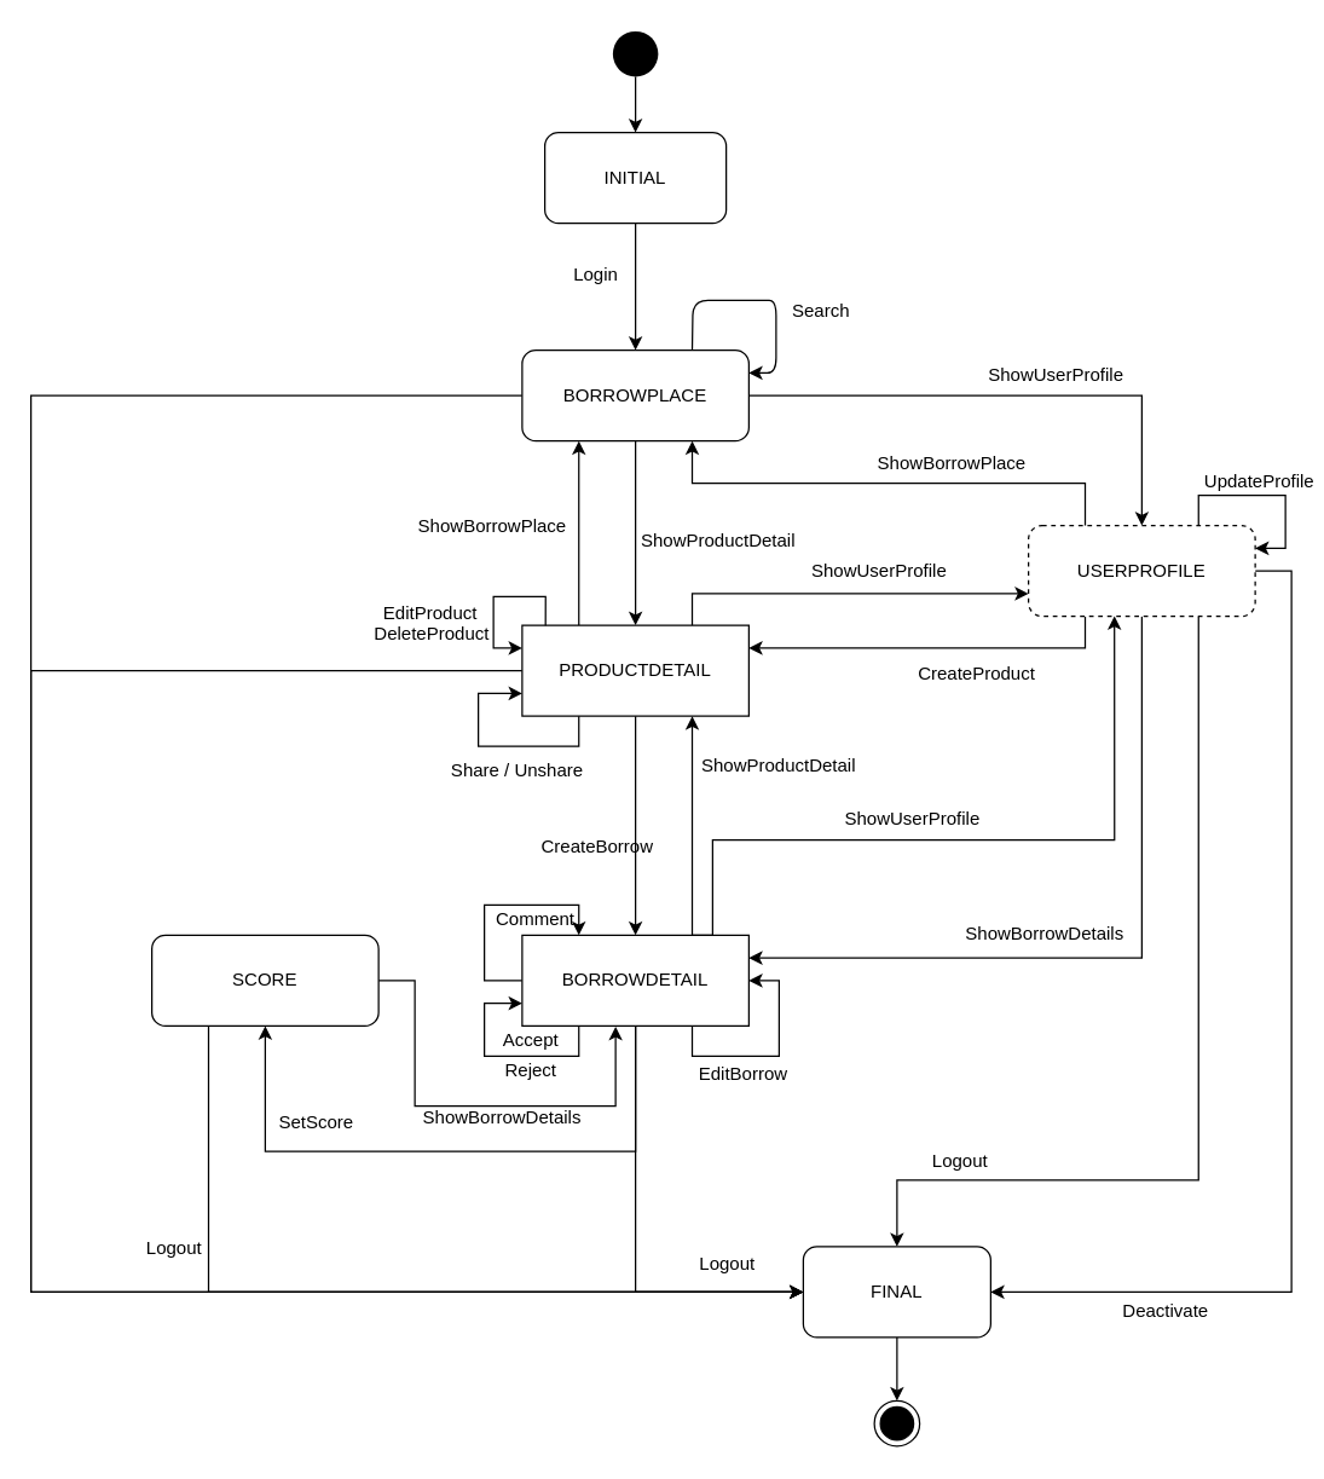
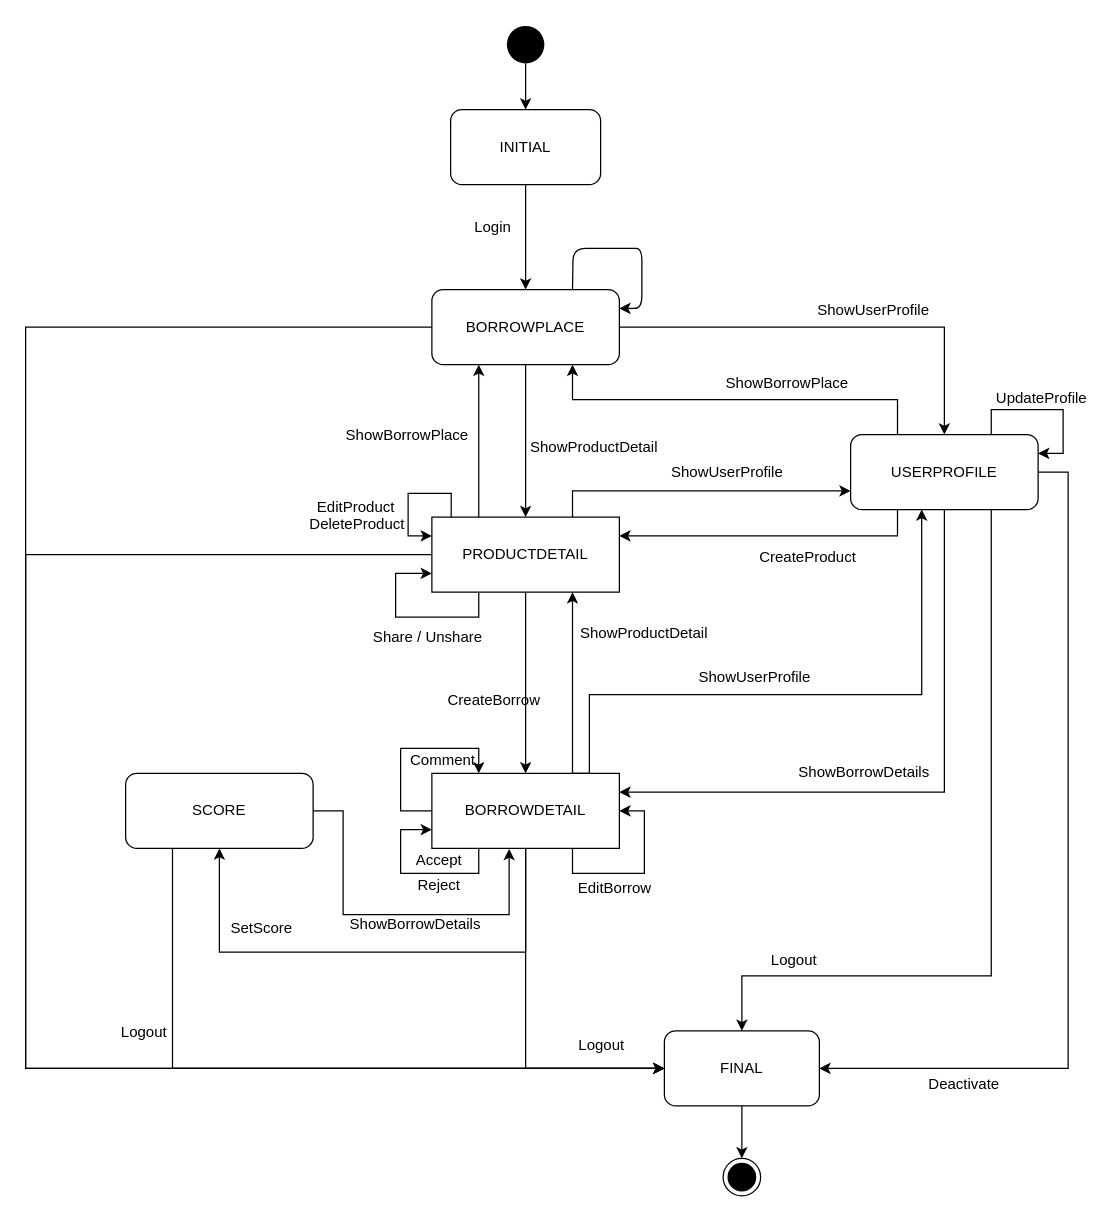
  <mxCell id="0" />
  <mxCell id="1" parent="0" />
  <mxCell id="2" style="edgeStyle=orthogonalEdgeStyle;rounded=0;orthogonalLoop=1;jettySize=auto;html=1;entryX=0.5;entryY=0;entryDx=0;entryDy=0;" parent="1" source="3" target="7" edge="1"><mxGeometry relative="1" as="geometry" /></mxCell>
  <mxCell id="3" value="INITIAL" style="rounded=1;whiteSpace=wrap;html=1;" parent="1" vertex="1"><mxGeometry x="360" y="87" width="120" height="60" as="geometry" /></mxCell>
  <mxCell id="4" style="edgeStyle=orthogonalEdgeStyle;rounded=0;orthogonalLoop=1;jettySize=auto;html=1;entryX=0.5;entryY=0;entryDx=0;entryDy=0;" parent="1" source="7" target="12" edge="1"><mxGeometry relative="1" as="geometry" /></mxCell>
  <mxCell id="5" style="edgeStyle=orthogonalEdgeStyle;rounded=0;orthogonalLoop=1;jettySize=auto;html=1;entryX=0;entryY=0.5;entryDx=0;entryDy=0;" parent="1" source="7" target="45" edge="1"><mxGeometry relative="1" as="geometry"><Array as="points"><mxPoint x="20" y="261" /><mxPoint x="20" y="854" /></Array></mxGeometry></mxCell>
  <mxCell id="6" style="edgeStyle=orthogonalEdgeStyle;rounded=0;orthogonalLoop=1;jettySize=auto;html=1;entryX=0.5;entryY=0;entryDx=0;entryDy=0;" parent="1" source="7" target="22" edge="1"><mxGeometry relative="1" as="geometry" /></mxCell>
  <mxCell id="7" value="BORROWPLACE" style="rounded=1;whiteSpace=wrap;html=1;" parent="1" vertex="1"><mxGeometry x="345" y="231" width="150" height="60" as="geometry" /></mxCell>
  <mxCell id="8" style="edgeStyle=orthogonalEdgeStyle;rounded=0;orthogonalLoop=1;jettySize=auto;html=1;entryX=0.5;entryY=0;entryDx=0;entryDy=0;" parent="1" source="12" target="30" edge="1"><mxGeometry relative="1" as="geometry" /></mxCell>
  <mxCell id="9" style="edgeStyle=orthogonalEdgeStyle;rounded=0;orthogonalLoop=1;jettySize=auto;html=1;exitX=0.75;exitY=0;exitDx=0;exitDy=0;entryX=0;entryY=0.75;entryDx=0;entryDy=0;" parent="1" source="12" target="22" edge="1"><mxGeometry relative="1" as="geometry" /></mxCell>
  <mxCell id="10" style="edgeStyle=orthogonalEdgeStyle;rounded=0;orthogonalLoop=1;jettySize=auto;html=1;entryX=0;entryY=0.5;entryDx=0;entryDy=0;" parent="1" source="12" target="45" edge="1"><mxGeometry relative="1" as="geometry"><Array as="points"><mxPoint x="20" y="443" /><mxPoint x="20" y="854" /></Array></mxGeometry></mxCell>
  <mxCell id="11" style="edgeStyle=orthogonalEdgeStyle;rounded=0;orthogonalLoop=1;jettySize=auto;html=1;exitX=0.25;exitY=0;exitDx=0;exitDy=0;entryX=0.25;entryY=1;entryDx=0;entryDy=0;" parent="1" source="12" target="7" edge="1"><mxGeometry relative="1" as="geometry" /></mxCell>
  <mxCell id="12" value="PRODUCTDETAIL" style="whiteSpace=wrap;html=1;rounded=0;" parent="1" vertex="1"><mxGeometry x="345" y="413" width="150" height="60" as="geometry" /></mxCell>
- <mxCell id="13" value="Search" style="text;html=1;strokeColor=none;fillColor=none;align=center;verticalAlign=middle;whiteSpace=wrap;rounded=0;" parent="1" vertex="1"><mxGeometry x="523" y="195" width="40" height="20" as="geometry" /></mxCell>
  <mxCell id="14" value="" style="endArrow=classic;html=1;exitX=0.75;exitY=0;exitDx=0;exitDy=0;entryX=1;entryY=0.25;entryDx=0;entryDy=0;" parent="1" source="7" target="7" edge="1"><mxGeometry width="50" height="50" relative="1" as="geometry"><mxPoint x="595" y="163" as="sourcePoint" /><mxPoint x="645" y="113" as="targetPoint" /><Array as="points"><mxPoint x="458" y="198" /><mxPoint x="495" y="198" /><mxPoint x="513" y="198" /><mxPoint x="513" y="246" /></Array></mxGeometry></mxCell>
  <mxCell id="15" value="Login" style="text;html=1;strokeColor=none;fillColor=none;align=center;verticalAlign=middle;whiteSpace=wrap;rounded=0;" parent="1" vertex="1"><mxGeometry x="374" y="171" width="40" height="20" as="geometry" /></mxCell>
  <mxCell id="16" value="ShowProductDetail" style="text;html=1;strokeColor=none;fillColor=none;align=center;verticalAlign=middle;whiteSpace=wrap;rounded=0;" parent="1" vertex="1"><mxGeometry x="455" y="347" width="40" height="20" as="geometry" /></mxCell>
  <mxCell id="17" style="edgeStyle=orthogonalEdgeStyle;rounded=0;orthogonalLoop=1;jettySize=auto;html=1;entryX=1;entryY=0.25;entryDx=0;entryDy=0;exitX=0.25;exitY=1;exitDx=0;exitDy=0;" parent="1" source="22" target="12" edge="1"><mxGeometry relative="1" as="geometry" /></mxCell>
  <mxCell id="18" style="edgeStyle=orthogonalEdgeStyle;rounded=0;orthogonalLoop=1;jettySize=auto;html=1;entryX=1;entryY=0.25;entryDx=0;entryDy=0;exitX=0.5;exitY=1;exitDx=0;exitDy=0;" parent="1" source="22" target="30" edge="1"><mxGeometry relative="1" as="geometry" /></mxCell>
  <mxCell id="19" style="edgeStyle=orthogonalEdgeStyle;rounded=0;orthogonalLoop=1;jettySize=auto;html=1;exitX=0.75;exitY=1;exitDx=0;exitDy=0;" parent="1" source="22" target="45" edge="1"><mxGeometry relative="1" as="geometry"><Array as="points"><mxPoint x="793" y="780" /><mxPoint x="593" y="780" /></Array></mxGeometry></mxCell>
  <mxCell id="20" style="edgeStyle=orthogonalEdgeStyle;rounded=0;orthogonalLoop=1;jettySize=auto;html=1;entryX=1;entryY=0.5;entryDx=0;entryDy=0;" parent="1" source="22" target="45" edge="1"><mxGeometry relative="1" as="geometry"><Array as="points"><mxPoint x="854" y="377" /><mxPoint x="854" y="854" /></Array></mxGeometry></mxCell>
  <mxCell id="21" style="edgeStyle=orthogonalEdgeStyle;rounded=0;orthogonalLoop=1;jettySize=auto;html=1;exitX=0.25;exitY=0;exitDx=0;exitDy=0;entryX=0.75;entryY=1;entryDx=0;entryDy=0;" parent="1" source="22" target="7" edge="1"><mxGeometry relative="1" as="geometry" /></mxCell>
- <mxCell id="22" value="USERPROFILE" style="rounded=1;whiteSpace=wrap;html=1;dashed=1;" parent="1" vertex="1"><mxGeometry x="680" y="347" width="150" height="60" as="geometry" /></mxCell>
+ <mxCell id="22" value="USERPROFILE" style="rounded=1;whiteSpace=wrap;html=1;" parent="1" vertex="1"><mxGeometry x="680" y="347" width="150" height="60" as="geometry" /></mxCell>
  <mxCell id="23" value="CreateProduct" style="text;html=1;strokeColor=none;fillColor=none;align=center;verticalAlign=middle;whiteSpace=wrap;rounded=0;" parent="1" vertex="1"><mxGeometry x="626" y="435" width="40" height="20" as="geometry" /></mxCell>
  <mxCell id="24" value="Reject" style="text;html=1;strokeColor=none;fillColor=none;align=center;verticalAlign=middle;whiteSpace=wrap;rounded=0;" parent="1" vertex="1"><mxGeometry x="331" y="698" width="40" height="20" as="geometry" /></mxCell>
  <mxCell id="25" style="edgeStyle=orthogonalEdgeStyle;rounded=0;orthogonalLoop=1;jettySize=auto;html=1;exitX=0;exitY=0.5;exitDx=0;exitDy=0;entryX=0.25;entryY=0;entryDx=0;entryDy=0;" parent="1" source="30" target="30" edge="1"><mxGeometry relative="1" as="geometry"><mxPoint x="302" y="601.6" as="targetPoint" /><Array as="points"><mxPoint x="320" y="648" /><mxPoint x="320" y="598" /><mxPoint x="383" y="598" /></Array></mxGeometry></mxCell>
  <mxCell id="26" style="edgeStyle=orthogonalEdgeStyle;rounded=0;orthogonalLoop=1;jettySize=auto;html=1;entryX=0.5;entryY=1;entryDx=0;entryDy=0;" parent="1" source="30" target="41" edge="1"><mxGeometry relative="1" as="geometry"><Array as="points"><mxPoint x="420" y="761" /><mxPoint x="175" y="761" /></Array></mxGeometry></mxCell>
  <mxCell id="27" style="edgeStyle=orthogonalEdgeStyle;rounded=0;orthogonalLoop=1;jettySize=auto;html=1;entryX=0;entryY=0.5;entryDx=0;entryDy=0;exitX=0.5;exitY=1;exitDx=0;exitDy=0;endArrow=open;" parent="1" source="30" target="45" edge="1"><mxGeometry relative="1" as="geometry"><Array as="points"><mxPoint x="420" y="854" /></Array></mxGeometry></mxCell>
  <mxCell id="28" style="edgeStyle=orthogonalEdgeStyle;rounded=0;orthogonalLoop=1;jettySize=auto;html=1;exitX=0.75;exitY=0;exitDx=0;exitDy=0;entryX=0.379;entryY=0.997;entryDx=0;entryDy=0;entryPerimeter=0;" parent="1" source="30" target="22" edge="1"><mxGeometry relative="1" as="geometry"><Array as="points"><mxPoint x="471" y="618" /><mxPoint x="471" y="555" /><mxPoint x="737" y="555" /></Array></mxGeometry></mxCell>
  <mxCell id="29" style="edgeStyle=orthogonalEdgeStyle;rounded=0;orthogonalLoop=1;jettySize=auto;html=1;exitX=0.75;exitY=0;exitDx=0;exitDy=0;entryX=0.75;entryY=1;entryDx=0;entryDy=0;" parent="1" source="30" target="12" edge="1"><mxGeometry relative="1" as="geometry" /></mxCell>
  <mxCell id="30" value="BORROWDETAIL" style="whiteSpace=wrap;html=1;rounded=0;" parent="1" vertex="1"><mxGeometry x="345" y="618" width="150" height="60" as="geometry" /></mxCell>
  <mxCell id="31" style="edgeStyle=orthogonalEdgeStyle;rounded=0;orthogonalLoop=1;jettySize=auto;html=1;entryX=1;entryY=0.25;entryDx=0;entryDy=0;exitX=0.75;exitY=0;exitDx=0;exitDy=0;" parent="1" source="22" target="22" edge="1"><mxGeometry relative="1" as="geometry" /></mxCell>
  <mxCell id="32" value="CreateBorrow" style="text;html=1;strokeColor=none;fillColor=none;align=center;verticalAlign=middle;whiteSpace=wrap;rounded=0;" parent="1" vertex="1"><mxGeometry x="375" y="550" width="40" height="20" as="geometry" /></mxCell>
  <mxCell id="33" value="ShowBorrowDetails" style="text;html=1;strokeColor=none;fillColor=none;align=center;verticalAlign=middle;whiteSpace=wrap;rounded=0;" parent="1" vertex="1"><mxGeometry x="671" y="607" width="40" height="20" as="geometry" /></mxCell>
  <mxCell id="34" style="edgeStyle=orthogonalEdgeStyle;rounded=0;orthogonalLoop=1;jettySize=auto;html=1;exitX=0.75;exitY=1;exitDx=0;exitDy=0;entryX=1;entryY=0.5;entryDx=0;entryDy=0;" parent="1" source="30" target="30" edge="1"><mxGeometry relative="1" as="geometry" /></mxCell>
  <mxCell id="35" value="UpdateProfile" style="text;html=1;strokeColor=none;fillColor=none;align=center;verticalAlign=middle;whiteSpace=wrap;rounded=0;" parent="1" vertex="1"><mxGeometry x="813" y="308" width="40" height="20" as="geometry" /></mxCell>
  <mxCell id="36" style="edgeStyle=orthogonalEdgeStyle;rounded=0;orthogonalLoop=1;jettySize=auto;html=1;exitX=0.25;exitY=1;exitDx=0;exitDy=0;entryX=0;entryY=0.75;entryDx=0;entryDy=0;" parent="1" source="30" target="30" edge="1"><mxGeometry relative="1" as="geometry"><Array as="points"><mxPoint x="383" y="698" /><mxPoint x="320" y="698" /><mxPoint x="320" y="663" /></Array></mxGeometry></mxCell>
  <mxCell id="37" value="Accept" style="text;html=1;strokeColor=none;fillColor=none;align=center;verticalAlign=middle;whiteSpace=wrap;rounded=0;" parent="1" vertex="1"><mxGeometry x="331" y="678" width="40" height="20" as="geometry" /></mxCell>
  <mxCell id="38" value="Comment" style="text;html=1;strokeColor=none;fillColor=none;align=center;verticalAlign=middle;whiteSpace=wrap;rounded=0;" parent="1" vertex="1"><mxGeometry x="334" y="598" width="40" height="20" as="geometry" /></mxCell>
  <mxCell id="39" style="edgeStyle=orthogonalEdgeStyle;rounded=0;orthogonalLoop=1;jettySize=auto;html=1;entryX=0.412;entryY=1.008;entryDx=0;entryDy=0;entryPerimeter=0;" parent="1" source="41" target="30" edge="1"><mxGeometry relative="1" as="geometry"><Array as="points"><mxPoint x="274" y="648" /><mxPoint x="274" y="731" /><mxPoint x="407" y="731" /></Array></mxGeometry></mxCell>
  <mxCell id="40" style="edgeStyle=orthogonalEdgeStyle;rounded=0;orthogonalLoop=1;jettySize=auto;html=1;exitX=0.25;exitY=1;exitDx=0;exitDy=0;entryX=0;entryY=0.5;entryDx=0;entryDy=0;" parent="1" source="41" target="45" edge="1"><mxGeometry relative="1" as="geometry" /></mxCell>
  <mxCell id="41" value="SCORE" style="rounded=1;whiteSpace=wrap;html=1;" parent="1" vertex="1"><mxGeometry x="100" y="618" width="150" height="60" as="geometry" /></mxCell>
  <mxCell id="42" value="SetScore" style="text;html=1;strokeColor=none;fillColor=none;align=center;verticalAlign=middle;whiteSpace=wrap;rounded=0;" parent="1" vertex="1"><mxGeometry x="189" y="732" width="40" height="20" as="geometry" /></mxCell>
  <mxCell id="43" value="" style="ellipse;html=1;shape=endState;fillColor=#000000;strokeColor=#000000;" parent="1" vertex="1"><mxGeometry x="578" y="926" width="30" height="30" as="geometry" /></mxCell>
  <mxCell id="44" style="edgeStyle=orthogonalEdgeStyle;rounded=0;orthogonalLoop=1;jettySize=auto;html=1;entryX=0.5;entryY=0;entryDx=0;entryDy=0;" parent="1" source="45" target="43" edge="1"><mxGeometry relative="1" as="geometry" /></mxCell>
  <mxCell id="45" value="FINAL" style="rounded=1;whiteSpace=wrap;html=1;" parent="1" vertex="1"><mxGeometry x="531" y="824" width="124" height="60" as="geometry" /></mxCell>
  <mxCell id="46" style="edgeStyle=orthogonalEdgeStyle;rounded=0;orthogonalLoop=1;jettySize=auto;html=1;" parent="1" source="47" target="3" edge="1"><mxGeometry relative="1" as="geometry" /></mxCell>
  <mxCell id="47" value="" style="ellipse;fillColor=#000000;strokeColor=none;" parent="1" vertex="1"><mxGeometry x="405" y="20" width="30" height="30" as="geometry" /></mxCell>
  <mxCell id="48" value="Logout" style="text;html=1;strokeColor=none;fillColor=none;align=center;verticalAlign=middle;whiteSpace=wrap;rounded=0;" parent="1" vertex="1"><mxGeometry x="461" y="826" width="40" height="20" as="geometry" /></mxCell>
  <mxCell id="49" value="Logout" style="text;html=1;strokeColor=none;fillColor=none;align=center;verticalAlign=middle;whiteSpace=wrap;rounded=0;" parent="1" vertex="1"><mxGeometry x="615" y="758" width="40" height="20" as="geometry" /></mxCell>
  <mxCell id="50" style="edgeStyle=orthogonalEdgeStyle;rounded=0;orthogonalLoop=1;jettySize=auto;html=1;exitX=0.25;exitY=1;exitDx=0;exitDy=0;entryX=0;entryY=0.75;entryDx=0;entryDy=0;" parent="1" source="12" target="12" edge="1"><mxGeometry relative="1" as="geometry"><Array as="points"><mxPoint x="383" y="493" /><mxPoint x="316" y="493" /><mxPoint x="316" y="458" /></Array></mxGeometry></mxCell>
  <mxCell id="51" value="Share / Unshare" style="text;html=1;strokeColor=none;fillColor=none;align=center;verticalAlign=middle;whiteSpace=wrap;rounded=0;" parent="1" vertex="1"><mxGeometry x="286" y="499" width="112" height="20" as="geometry" /></mxCell>
  <mxCell id="52" value="Deactivate" style="text;html=1;strokeColor=none;fillColor=none;align=center;verticalAlign=middle;whiteSpace=wrap;rounded=0;" parent="1" vertex="1"><mxGeometry x="751" y="857" width="40" height="20" as="geometry" /></mxCell>
  <mxCell id="53" value="ShowProductDetail" style="text;html=1;strokeColor=none;fillColor=none;align=center;verticalAlign=middle;whiteSpace=wrap;rounded=0;" parent="1" vertex="1"><mxGeometry x="495" y="496" width="40" height="20" as="geometry" /></mxCell>
  <mxCell id="54" value="ShowUserProfile" style="text;html=1;align=center;verticalAlign=middle;resizable=0;points=[];autosize=1;" parent="1" vertex="1"><mxGeometry x="648" y="239" width="99" height="17" as="geometry" /></mxCell>
  <mxCell id="55" value="ShowUserProfile" style="text;html=1;align=center;verticalAlign=middle;resizable=0;points=[];autosize=1;" parent="1" vertex="1"><mxGeometry x="531" y="368.5" width="99" height="17" as="geometry" /></mxCell>
  <mxCell id="56" value="ShowUserProfile" style="text;html=1;align=center;verticalAlign=middle;resizable=0;points=[];autosize=1;" parent="1" vertex="1"><mxGeometry x="553" y="532" width="99" height="17" as="geometry" /></mxCell>
  <mxCell id="57" value="ShowBorrowPlace" style="text;html=1;align=center;verticalAlign=middle;resizable=0;points=[];autosize=1;" parent="1" vertex="1"><mxGeometry x="271" y="339" width="108" height="17" as="geometry" /></mxCell>
  <mxCell id="58" value="ShowBorrowDetails" style="text;html=1;strokeColor=none;fillColor=none;align=center;verticalAlign=middle;whiteSpace=wrap;rounded=0;" parent="1" vertex="1"><mxGeometry x="312" y="729" width="40" height="20" as="geometry" /></mxCell>
  <mxCell id="59" value="Logout" style="text;html=1;strokeColor=none;fillColor=none;align=center;verticalAlign=middle;whiteSpace=wrap;rounded=0;" parent="1" vertex="1"><mxGeometry x="95" y="815" width="40" height="20" as="geometry" /></mxCell>
  <mxCell id="60" value="ShowBorrowPlace" style="text;html=1;align=center;verticalAlign=middle;resizable=0;points=[];autosize=1;" parent="1" vertex="1"><mxGeometry x="575" y="297" width="108" height="17" as="geometry" /></mxCell>
  <mxCell id="61" style="edgeStyle=orthogonalEdgeStyle;rounded=0;orthogonalLoop=1;jettySize=auto;html=1;exitX=0.103;exitY=0.003;exitDx=0;exitDy=0;exitPerimeter=0;entryX=0;entryY=0.25;entryDx=0;entryDy=0;" parent="1" source="12" target="12" edge="1"><mxGeometry relative="1" as="geometry"><Array as="points"><mxPoint x="361" y="394" /><mxPoint x="326" y="394" /><mxPoint x="326" y="428" /></Array><mxPoint x="392.5" y="483" as="sourcePoint" /><mxPoint x="355" y="468" as="targetPoint" /></mxGeometry></mxCell>
  <mxCell id="62" value="EditProduct" style="text;html=1;align=center;verticalAlign=middle;resizable=0;points=[];autosize=1;" parent="1" vertex="1"><mxGeometry x="248" y="396" width="72" height="17" as="geometry" /></mxCell>
  <mxCell id="63" value="DeleteProduct" style="text;html=1;align=center;verticalAlign=middle;resizable=0;points=[];autosize=1;" parent="1" vertex="1"><mxGeometry x="242" y="410" width="86" height="17" as="geometry" /></mxCell>
  <mxCell id="64" value="EditBorrow" style="text;html=1;align=center;verticalAlign=middle;resizable=0;points=[];autosize=1;" parent="1" vertex="1"><mxGeometry x="457" y="701" width="68" height="17" as="geometry" /></mxCell>
